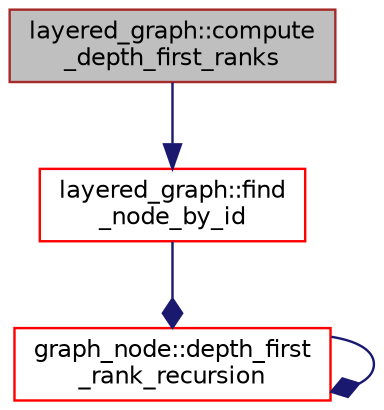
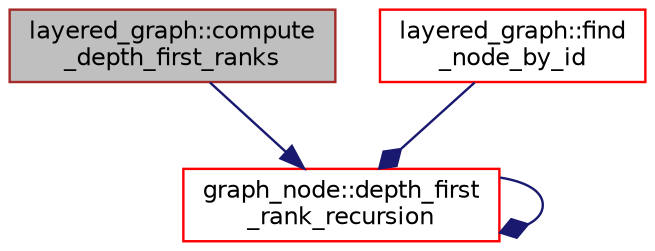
  digraph {
    rankdir=TB
    node [color=red fillcolor=white fontname=Helvetica fontsize=10 shape=box style=filled]
    edge [arrowhead=diamond color=midnightblue fontname=Helvetica fontsize=10 labelfontname=Helvetica labelfontsize=10 style=solid]
    n1 [color=brown fillcolor=grey75 fontcolor=black height=0.2 label="layered_graph::compute\l_depth_first_ranks" width=0.4]
    n2 [height=0.2 label="graph_node::depth_first\l_rank_recursion" width=0.4]
    n3 [height=0.2 label="layered_graph::find\l_node_by_id" width=0.4]
-   n1 -> n3 [arrowhead=normal]
+   n1 -> n2 [arrowhead=normal]
    n2 -> n2
    n3 -> n2
  }
